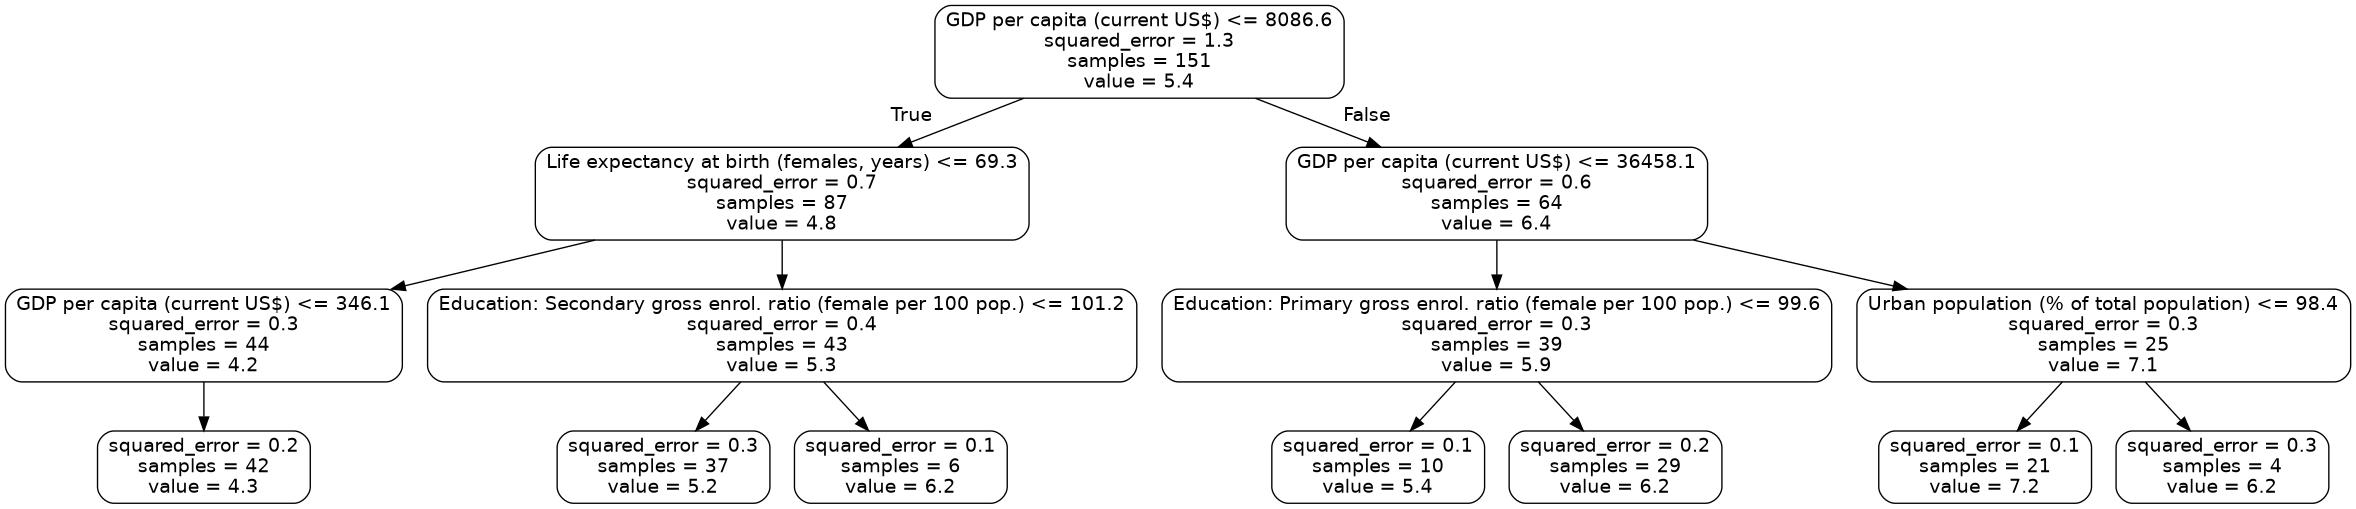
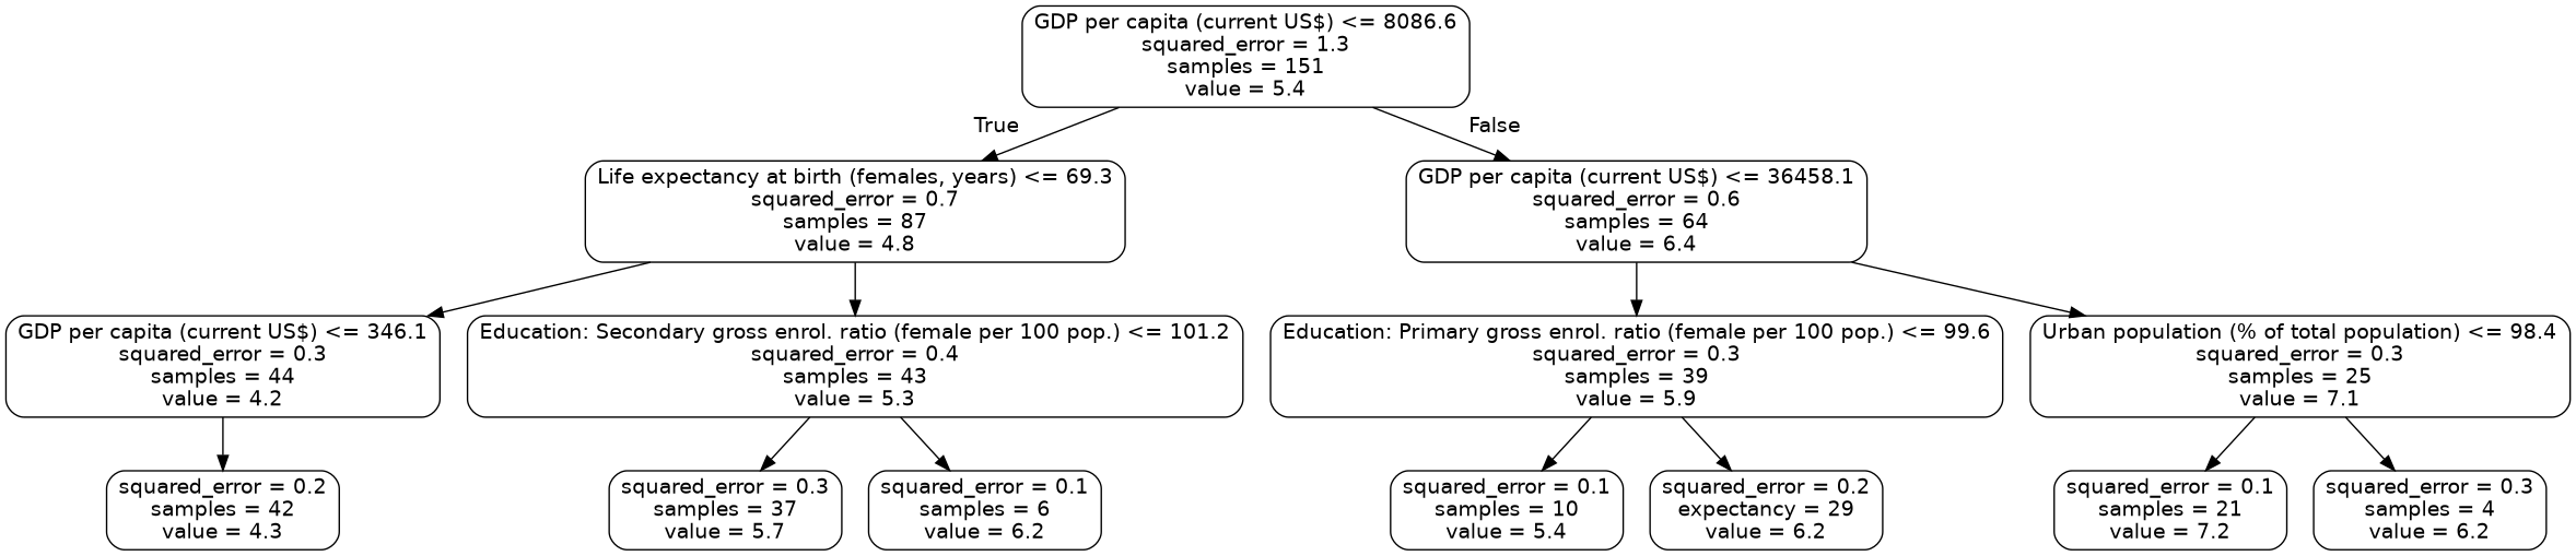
  digraph {
    node [color=black fontname=helvetica shape=box style=rounded]
    edge [fontname=helvetica]
    n1 [label="GDP per capita (current US$) <= 8086.6\nsquared_error = 1.3\nsamples = 151\nvalue = 5.4"]
    n2 [label="Life expectancy at birth (females, years) <= 69.3\nsquared_error = 0.7\nsamples = 87\nvalue = 4.8"]
    n3 [label="GDP per capita (current US$) <= 36458.1\nsquared_error = 0.6\nsamples = 64\nvalue = 6.4"]
    n4 [label="GDP per capita (current US$) <= 346.1\nsquared_error = 0.3\nsamples = 44\nvalue = 4.2"]
    n5 [label="Education: Secondary gross enrol. ratio (female per 100 pop.) <= 101.2\nsquared_error = 0.4\nsamples = 43\nvalue = 5.3"]
    n6 [label="Education: Primary gross enrol. ratio (female per 100 pop.) <= 99.6\nsquared_error = 0.3\nsamples = 39\nvalue = 5.9"]
    n7 [label="Urban population (% of total population) <= 98.4\nsquared_error = 0.3\nsamples = 25\nvalue = 7.1"]
    n8 [label="squared_error = 0.2\nsamples = 42\nvalue = 4.3"]
-   n9 [label="squared_error = 0.3\nsamples = 37\nvalue = 5.2"]
+   n9 [label="squared_error = 0.3\nsamples = 37\nvalue = 5.7"]
    n10 [label="squared_error = 0.1\nsamples = 6\nvalue = 6.2"]
    n11 [label="squared_error = 0.1\nsamples = 10\nvalue = 5.4"]
-   n12 [label="squared_error = 0.2\nsamples = 29\nvalue = 6.2"]
+   n12 [label="squared_error = 0.2\nexpectancy = 29\nvalue = 6.2"]
    n13 [label="squared_error = 0.1\nsamples = 21\nvalue = 7.2"]
    n14 [label="squared_error = 0.3\nsamples = 4\nvalue = 6.2"]
    n1 -> n2 [headlabel=True labelangle=45 labeldistance=2.5]
    n1 -> n3 [headlabel=False labelangle=-45 labeldistance=2.5]
    n2 -> n4
    n2 -> n5
    n3 -> n6
    n3 -> n7
    n4 -> n8
    n5 -> n9
    n5 -> n10
    n6 -> n11
    n6 -> n12
    n7 -> n13
    n7 -> n14
  }
